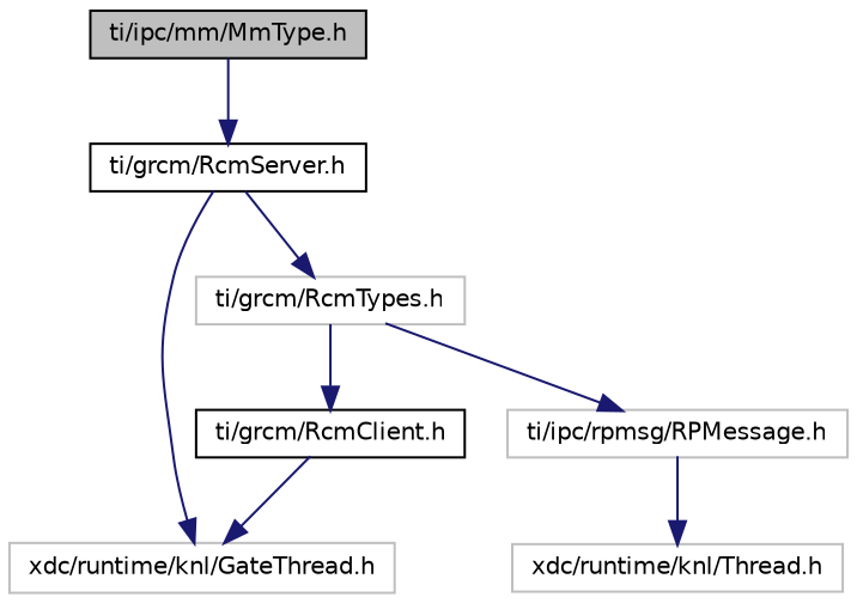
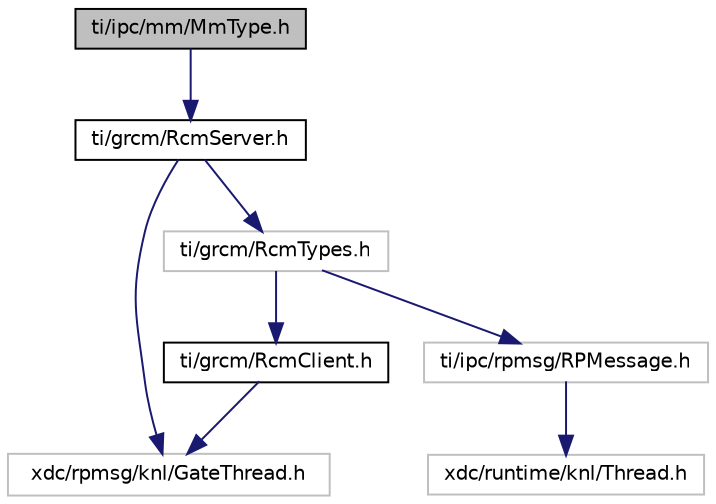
  digraph {
    node [color=grey75 fillcolor=white fontname=Helvetica fontsize=10 shape=record style=filled]
    edge [color=midnightblue fontname=Helvetica fontsize=10 labelfontname=Helvetica labelfontsize=10 style=solid]
    n1 [color=black fillcolor=grey75 fontcolor=black height=0.2 label="ti/ipc/mm/MmType.h" width=0.4]
    n2 [color=black height=0.2 label="ti/grcm/RcmServer.h" width=0.4]
-   n3 [height=0.2 label="xdc/runtime/knl/GateThread.h" width=0.4]
+   n3 [height=0.2 label="xdc/rpmsg/knl/GateThread.h" width=0.4]
    n4 [height=0.2 label="ti/grcm/RcmTypes.h" width=0.4]
    n5 [height=0.2 label="xdc/runtime/knl/Thread.h" width=0.4]
    n6 [height=0.2 label="ti/ipc/rpmsg/RPMessage.h" width=0.4]
    n7 [color=black height=0.2 label="ti/grcm/RcmClient.h" width=0.4]
    n1 -> n2
    n2 -> n3
    n2 -> n4
    n4 -> n6
    n4 -> n7
    n6 -> n5
    n7 -> n3
  }
